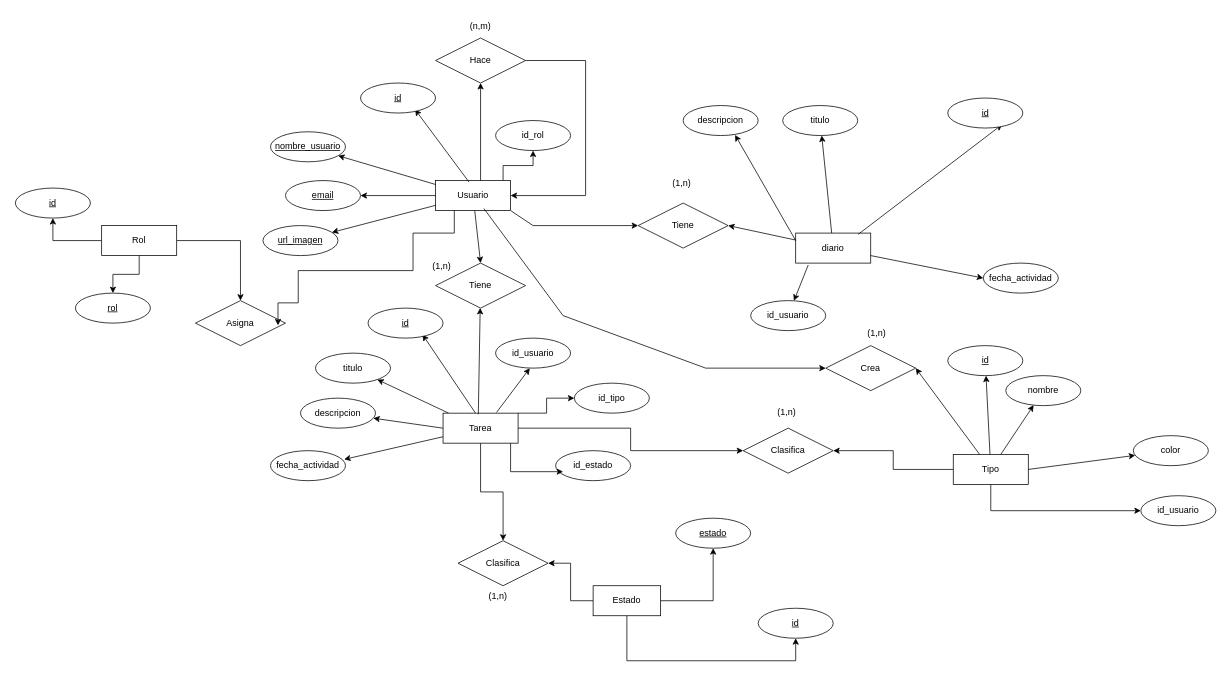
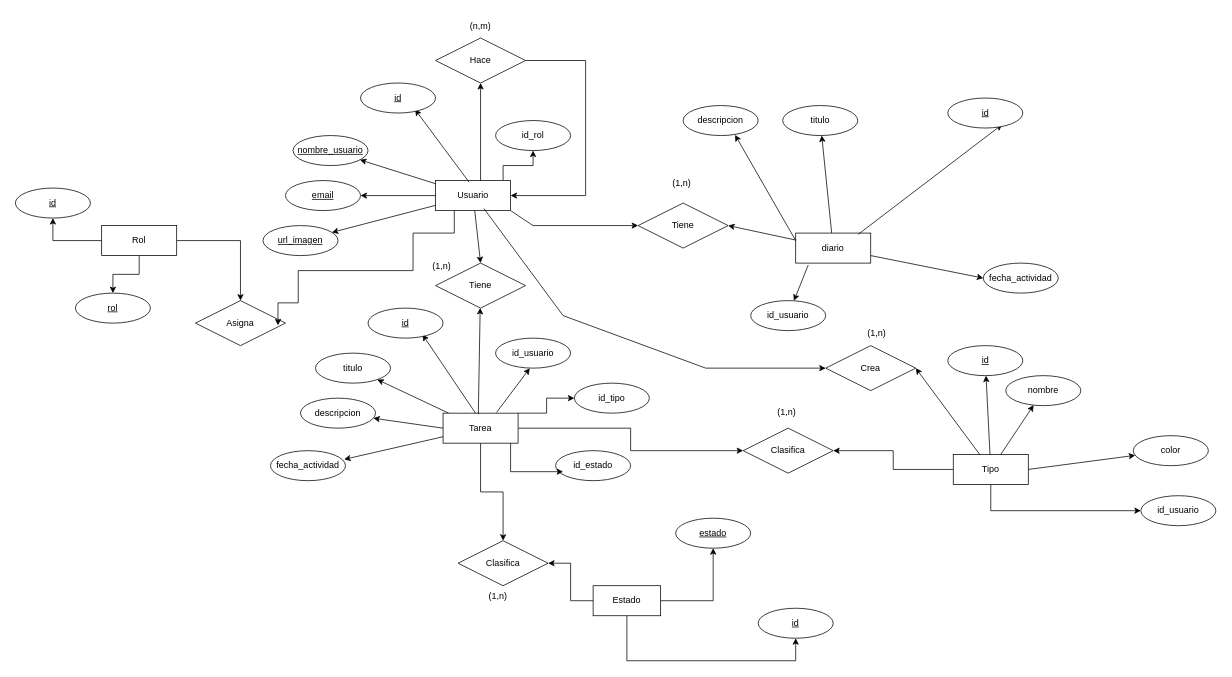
  <mxCell id="0" />
  <mxCell id="1" parent="0" />
  <mxCell id="2" style="edgeStyle=orthogonalEdgeStyle;rounded=0;orthogonalLoop=1;jettySize=auto;html=1;" parent="1" source="3" target="81" edge="1"><mxGeometry relative="1" as="geometry"><Array as="points"><mxPoint x="670" y="220" /><mxPoint x="710" y="220" /></Array></mxGeometry></mxCell>
  <mxCell id="3" value="Usuario" style="whiteSpace=wrap;html=1;align=center;" parent="1" vertex="1"><mxGeometry x="580" y="240" width="100" height="40" as="geometry" /></mxCell>
  <mxCell id="4" value="" style="endArrow=classic;html=1;rounded=0;" parent="1" source="3" target="82" edge="1"><mxGeometry width="50" height="50" relative="1" as="geometry"><mxPoint x="630" y="390" as="sourcePoint" /><mxPoint x="494.839" y="204.346" as="targetPoint" /></mxGeometry></mxCell>
  <mxCell id="5" value="" style="endArrow=classic;html=1;rounded=0;exitX=0.446;exitY=0.05;exitDx=0;exitDy=0;entryX=0.726;entryY=0.88;entryDx=0;entryDy=0;exitPerimeter=0;entryPerimeter=0;" parent="1" source="3" target="6" edge="1"><mxGeometry width="50" height="50" relative="1" as="geometry"><mxPoint x="600" y="360" as="sourcePoint" /><mxPoint x="650" y="310" as="targetPoint" /></mxGeometry></mxCell>
  <mxCell id="6" value="id" style="ellipse;whiteSpace=wrap;html=1;align=center;fontStyle=4;" parent="1" vertex="1"><mxGeometry x="480" y="110" width="100" height="40" as="geometry" /></mxCell>
  <mxCell id="7" value="url_imagen" style="ellipse;whiteSpace=wrap;html=1;align=center;fontStyle=4;" parent="1" vertex="1"><mxGeometry x="350" y="300" width="100" height="40" as="geometry" /></mxCell>
  <mxCell id="8" value="" style="endArrow=classic;html=1;rounded=0;" parent="1" source="3" target="7" edge="1"><mxGeometry width="50" height="50" relative="1" as="geometry"><mxPoint x="640" y="290" as="sourcePoint" /><mxPoint x="590" y="420" as="targetPoint" /></mxGeometry></mxCell>
  <mxCell id="9" value="" style="endArrow=classic;html=1;rounded=0;exitX=0;exitY=0.5;exitDx=0;exitDy=0;" parent="1" source="3" target="72" edge="1"><mxGeometry width="50" height="50" relative="1" as="geometry"><mxPoint x="570" y="260" as="sourcePoint" /><mxPoint x="489.308" y="253.315" as="targetPoint" /></mxGeometry></mxCell>
  <mxCell id="10" value="Hace" style="shape=rhombus;perimeter=rhombusPerimeter;whiteSpace=wrap;html=1;align=center;" parent="1" vertex="1"><mxGeometry x="580" y="50" width="120" height="60" as="geometry" /></mxCell>
  <mxCell id="11" value="(n,m)" style="text;strokeColor=none;fillColor=none;spacingLeft=4;spacingRight=4;overflow=hidden;rotatable=0;points=[[0,0.5],[1,0.5]];portConstraint=eastwest;fontSize=12;whiteSpace=wrap;html=1;" parent="1" vertex="1"><mxGeometry x="620" y="20" width="40" height="30" as="geometry" /></mxCell>
  <mxCell id="12" value="" style="endArrow=classic;html=1;rounded=0;entryX=0.5;entryY=1;entryDx=0;entryDy=0;" parent="1" target="10" edge="1"><mxGeometry width="50" height="50" relative="1" as="geometry"><mxPoint x="640" y="240" as="sourcePoint" /><mxPoint x="690" y="190" as="targetPoint" /></mxGeometry></mxCell>
  <mxCell id="13" value="" style="endArrow=classic;html=1;rounded=0;entryX=1;entryY=0.5;entryDx=0;entryDy=0;" parent="1" source="10" target="3" edge="1"><mxGeometry width="50" height="50" relative="1" as="geometry"><mxPoint x="700" y="130" as="sourcePoint" /><mxPoint x="780" y="270" as="targetPoint" /><Array as="points"><mxPoint x="780" y="80" /><mxPoint x="780" y="260" /></Array></mxGeometry></mxCell>
  <mxCell id="14" value="titulo" style="ellipse;whiteSpace=wrap;html=1;align=center;" parent="1" vertex="1"><mxGeometry x="420" y="470" width="100" height="40" as="geometry" /></mxCell>
  <mxCell id="15" value="" style="endArrow=classic;html=1;rounded=0;" parent="1" source="24" target="14" edge="1"><mxGeometry width="50" height="50" relative="1" as="geometry"><mxPoint x="640" y="690" as="sourcePoint" /><mxPoint x="690" y="640" as="targetPoint" /></mxGeometry></mxCell>
  <mxCell id="16" value="" style="endArrow=classic;html=1;rounded=0;exitX=0.446;exitY=0.05;exitDx=0;exitDy=0;entryX=0.726;entryY=0.88;entryDx=0;entryDy=0;exitPerimeter=0;entryPerimeter=0;" parent="1" source="24" target="20" edge="1"><mxGeometry width="50" height="50" relative="1" as="geometry"><mxPoint x="610" y="660" as="sourcePoint" /><mxPoint x="660" y="610" as="targetPoint" /></mxGeometry></mxCell>
  <mxCell id="17" value="" style="endArrow=classic;html=1;rounded=0;entryX=0.982;entryY=0.29;entryDx=0;entryDy=0;entryPerimeter=0;" parent="1" source="24" target="25" edge="1"><mxGeometry width="50" height="50" relative="1" as="geometry"><mxPoint x="650" y="590" as="sourcePoint" /><mxPoint x="453.994" y="610.496" as="targetPoint" /></mxGeometry></mxCell>
  <mxCell id="18" value="descripcion" style="ellipse;whiteSpace=wrap;html=1;align=center;" parent="1" vertex="1"><mxGeometry x="400" y="530" width="100" height="40" as="geometry" /></mxCell>
  <mxCell id="19" value="" style="endArrow=classic;html=1;rounded=0;exitX=0;exitY=0.5;exitDx=0;exitDy=0;" parent="1" source="24" target="18" edge="1"><mxGeometry width="50" height="50" relative="1" as="geometry"><mxPoint x="580" y="560" as="sourcePoint" /><mxPoint x="515" y="514" as="targetPoint" /></mxGeometry></mxCell>
  <mxCell id="20" value="id" style="ellipse;whiteSpace=wrap;html=1;align=center;fontStyle=4;" parent="1" vertex="1"><mxGeometry x="490" y="410" width="100" height="40" as="geometry" /></mxCell>
  <mxCell id="21" style="edgeStyle=orthogonalEdgeStyle;rounded=0;orthogonalLoop=1;jettySize=auto;html=1;exitX=1;exitY=0.5;exitDx=0;exitDy=0;" parent="1" source="24" target="57" edge="1"><mxGeometry relative="1" as="geometry" /></mxCell>
  <mxCell id="22" style="edgeStyle=orthogonalEdgeStyle;rounded=0;orthogonalLoop=1;jettySize=auto;html=1;" parent="1" source="24" target="58" edge="1"><mxGeometry relative="1" as="geometry" /></mxCell>
  <mxCell id="23" style="edgeStyle=orthogonalEdgeStyle;rounded=0;orthogonalLoop=1;jettySize=auto;html=1;" parent="1" source="24" target="68" edge="1"><mxGeometry relative="1" as="geometry"><Array as="points"><mxPoint x="728" y="550" /><mxPoint x="728" y="530" /></Array></mxGeometry></mxCell>
  <mxCell id="24" value="Tarea" style="whiteSpace=wrap;html=1;align=center;" parent="1" vertex="1"><mxGeometry x="590" y="550" width="100" height="40" as="geometry" /></mxCell>
  <mxCell id="25" value="fecha_actividad" style="ellipse;whiteSpace=wrap;html=1;align=center;" parent="1" vertex="1"><mxGeometry x="360" y="600" width="100" height="40" as="geometry" /></mxCell>
  <mxCell id="26" value="Tiene" style="shape=rhombus;perimeter=rhombusPerimeter;whiteSpace=wrap;html=1;align=center;" parent="1" vertex="1"><mxGeometry x="580" y="350" width="120" height="60" as="geometry" /></mxCell>
  <mxCell id="27" value="" style="endArrow=classic;html=1;rounded=0;exitX=0.47;exitY=0.035;exitDx=0;exitDy=0;exitPerimeter=0;" parent="1" source="24" target="26" edge="1"><mxGeometry width="50" height="50" relative="1" as="geometry"><mxPoint x="645" y="550" as="sourcePoint" /><mxPoint x="645" y="420" as="targetPoint" /></mxGeometry></mxCell>
  <mxCell id="28" value="" style="endArrow=classic;html=1;rounded=0;entryX=0.5;entryY=0;entryDx=0;entryDy=0;" parent="1" source="3" target="26" edge="1"><mxGeometry width="50" height="50" relative="1" as="geometry"><mxPoint x="650" y="250" as="sourcePoint" /><mxPoint x="650" y="120" as="targetPoint" /></mxGeometry></mxCell>
  <mxCell id="29" value="Crea" style="shape=rhombus;perimeter=rhombusPerimeter;whiteSpace=wrap;html=1;align=center;" parent="1" vertex="1"><mxGeometry x="1100" y="460" width="120" height="60" as="geometry" /></mxCell>
  <mxCell id="30" value="(1,n)" style="text;strokeColor=none;fillColor=none;spacingLeft=4;spacingRight=4;overflow=hidden;rotatable=0;points=[[0,0.5],[1,0.5]];portConstraint=eastwest;fontSize=12;whiteSpace=wrap;html=1;" parent="1" vertex="1"><mxGeometry x="570" y="340" width="40" height="30" as="geometry" /></mxCell>
  <mxCell id="31" value="" style="endArrow=classic;html=1;rounded=0;entryX=0;entryY=0.5;entryDx=0;entryDy=0;exitX=0.644;exitY=0.931;exitDx=0;exitDy=0;exitPerimeter=0;" parent="1" source="3" target="29" edge="1"><mxGeometry width="50" height="50" relative="1" as="geometry"><mxPoint x="810" y="420" as="sourcePoint" /><mxPoint x="1154" y="200" as="targetPoint" /><Array as="points"><mxPoint x="750" y="420" /><mxPoint x="940" y="490" /></Array></mxGeometry></mxCell>
  <mxCell id="32" style="edgeStyle=orthogonalEdgeStyle;rounded=0;orthogonalLoop=1;jettySize=auto;html=1;" parent="1" source="34" target="57" edge="1"><mxGeometry relative="1" as="geometry" /></mxCell>
  <mxCell id="33" style="edgeStyle=orthogonalEdgeStyle;rounded=0;orthogonalLoop=1;jettySize=auto;html=1;entryX=0;entryY=0.5;entryDx=0;entryDy=0;" parent="1" source="34" target="73" edge="1"><mxGeometry relative="1" as="geometry"><mxPoint x="1520" y="680" as="targetPoint" /><Array as="points"><mxPoint x="1320" y="680" /></Array></mxGeometry></mxCell>
  <mxCell id="34" value="Tipo" style="whiteSpace=wrap;html=1;align=center;" parent="1" vertex="1"><mxGeometry x="1270" y="605" width="100" height="40" as="geometry" /></mxCell>
  <mxCell id="35" value="" style="endArrow=classic;html=1;rounded=0;exitX=1;exitY=0.5;exitDx=0;exitDy=0;" parent="1" source="34" target="36" edge="1"><mxGeometry width="50" height="50" relative="1" as="geometry"><mxPoint x="1105" y="620" as="sourcePoint" /><mxPoint x="1040" y="574" as="targetPoint" /></mxGeometry></mxCell>
  <mxCell id="36" value="color" style="ellipse;whiteSpace=wrap;html=1;align=center;" parent="1" vertex="1"><mxGeometry x="1510" y="580" width="100" height="40" as="geometry" /></mxCell>
  <mxCell id="37" value="nombre" style="ellipse;whiteSpace=wrap;html=1;align=center;" parent="1" vertex="1"><mxGeometry x="1340" y="500" width="100" height="40" as="geometry" /></mxCell>
  <mxCell id="38" value="" style="endArrow=classic;html=1;rounded=0;" parent="1" source="34" target="37" edge="1"><mxGeometry width="50" height="50" relative="1" as="geometry"><mxPoint x="1165" y="750" as="sourcePoint" /><mxPoint x="1215" y="700" as="targetPoint" /></mxGeometry></mxCell>
  <mxCell id="39" value="id" style="ellipse;whiteSpace=wrap;html=1;align=center;fontStyle=4;" parent="1" vertex="1"><mxGeometry x="1262.68" y="460" width="100" height="40" as="geometry" /></mxCell>
  <mxCell id="40" value="" style="endArrow=classic;html=1;rounded=0;" parent="1" source="34" target="39" edge="1"><mxGeometry width="50" height="50" relative="1" as="geometry"><mxPoint x="1133" y="620" as="sourcePoint" /><mxPoint x="1037" y="575" as="targetPoint" /></mxGeometry></mxCell>
  <mxCell id="41" value="" style="endArrow=classic;html=1;rounded=0;entryX=1;entryY=0.5;entryDx=0;entryDy=0;" parent="1" source="34" target="29" edge="1"><mxGeometry width="50" height="50" relative="1" as="geometry"><mxPoint x="1157" y="361" as="sourcePoint" /><mxPoint x="1165" y="510" as="targetPoint" /></mxGeometry></mxCell>
  <mxCell id="42" value="(1,n)" style="text;strokeColor=none;fillColor=none;spacingLeft=4;spacingRight=4;overflow=hidden;rotatable=0;points=[[0,0.5],[1,0.5]];portConstraint=eastwest;fontSize=12;whiteSpace=wrap;html=1;" parent="1" vertex="1"><mxGeometry x="1150" y="430" width="40" height="30" as="geometry" /></mxCell>
  <mxCell id="43" value="diario" style="whiteSpace=wrap;html=1;align=center;" parent="1" vertex="1"><mxGeometry x="1060" y="310" width="100" height="40" as="geometry" /></mxCell>
  <mxCell id="44" value="fecha_actividad" style="ellipse;whiteSpace=wrap;html=1;align=center;" parent="1" vertex="1"><mxGeometry x="1310" y="350" width="100" height="40" as="geometry" /></mxCell>
  <mxCell id="45" value="" style="endArrow=classic;html=1;rounded=0;entryX=0;entryY=0.5;entryDx=0;entryDy=0;" parent="1" source="43" target="44" edge="1"><mxGeometry width="50" height="50" relative="1" as="geometry"><mxPoint x="1142.68" y="310" as="sourcePoint" /><mxPoint x="946.674" y="330.496" as="targetPoint" /></mxGeometry></mxCell>
  <mxCell id="46" value="descripcion" style="ellipse;whiteSpace=wrap;html=1;align=center;" parent="1" vertex="1"><mxGeometry x="910" y="140" width="100" height="40" as="geometry" /></mxCell>
  <mxCell id="47" value="titulo" style="ellipse;whiteSpace=wrap;html=1;align=center;" parent="1" vertex="1"><mxGeometry x="1042.68" y="140" width="100" height="40" as="geometry" /></mxCell>
  <mxCell id="48" value="" style="endArrow=classic;html=1;rounded=0;" parent="1" source="43" target="47" edge="1"><mxGeometry width="50" height="50" relative="1" as="geometry"><mxPoint x="1132.68" y="410" as="sourcePoint" /><mxPoint x="1182.68" y="360" as="targetPoint" /></mxGeometry></mxCell>
  <mxCell id="49" value="" style="endArrow=classic;html=1;rounded=0;exitX=0.833;exitY=0.042;exitDx=0;exitDy=0;entryX=0.726;entryY=0.88;entryDx=0;entryDy=0;exitPerimeter=0;entryPerimeter=0;" parent="1" source="43" target="50" edge="1"><mxGeometry width="50" height="50" relative="1" as="geometry"><mxPoint x="1102.68" y="380" as="sourcePoint" /><mxPoint x="1152.68" y="330" as="targetPoint" /></mxGeometry></mxCell>
  <mxCell id="50" value="id" style="ellipse;whiteSpace=wrap;html=1;align=center;fontStyle=4;" parent="1" vertex="1"><mxGeometry x="1262.68" y="130" width="100" height="40" as="geometry" /></mxCell>
  <mxCell id="51" value="" style="endArrow=classic;html=1;rounded=0;exitX=0;exitY=0.25;exitDx=0;exitDy=0;entryX=0.692;entryY=0.979;entryDx=0;entryDy=0;entryPerimeter=0;" parent="1" source="43" target="46" edge="1"><mxGeometry width="50" height="50" relative="1" as="geometry"><mxPoint x="1100.68" y="280" as="sourcePoint" /><mxPoint x="979.999" y="168.762" as="targetPoint" /></mxGeometry></mxCell>
  <mxCell id="52" value="" style="endArrow=classic;html=1;rounded=0;entryX=0.456;entryY=1.003;entryDx=0;entryDy=0;exitX=0.713;exitY=-0.025;exitDx=0;exitDy=0;entryPerimeter=0;exitPerimeter=0;" parent="1" source="24" target="65" edge="1"><mxGeometry width="50" height="50" relative="1" as="geometry"><mxPoint x="645" y="562" as="sourcePoint" /><mxPoint x="704.854" y="494.226" as="targetPoint" /></mxGeometry></mxCell>
  <mxCell id="53" value="" style="endArrow=classic;html=1;rounded=0;exitX=0.167;exitY=1.063;exitDx=0;exitDy=0;exitPerimeter=0;" parent="1" source="43" target="69" edge="1"><mxGeometry width="50" height="50" relative="1" as="geometry"><mxPoint x="1092.68" y="311" as="sourcePoint" /><mxPoint x="1054.38" y="397.52" as="targetPoint" /></mxGeometry></mxCell>
  <mxCell id="54" value="Tiene" style="shape=rhombus;perimeter=rhombusPerimeter;whiteSpace=wrap;html=1;align=center;" parent="1" vertex="1"><mxGeometry x="850" y="270" width="120" height="60" as="geometry" /></mxCell>
  <mxCell id="55" value="" style="endArrow=classic;html=1;rounded=0;exitX=1;exitY=1;exitDx=0;exitDy=0;" parent="1" source="3" target="54" edge="1"><mxGeometry width="50" height="50" relative="1" as="geometry"><mxPoint x="642" y="290" as="sourcePoint" /><mxPoint x="830" y="330" as="targetPoint" /><Array as="points"><mxPoint x="710" y="300" /></Array></mxGeometry></mxCell>
  <mxCell id="56" value="" style="endArrow=classic;html=1;rounded=0;entryX=1;entryY=0.5;entryDx=0;entryDy=0;" parent="1" source="43" target="54" edge="1"><mxGeometry width="50" height="50" relative="1" as="geometry"><mxPoint x="642" y="290" as="sourcePoint" /><mxPoint x="650" y="360" as="targetPoint" /></mxGeometry></mxCell>
  <mxCell id="57" value="Clasifica" style="shape=rhombus;perimeter=rhombusPerimeter;whiteSpace=wrap;html=1;align=center;" parent="1" vertex="1"><mxGeometry x="990" y="570" width="120" height="60" as="geometry" /></mxCell>
  <mxCell id="58" value="Clasifica" style="shape=rhombus;perimeter=rhombusPerimeter;whiteSpace=wrap;html=1;align=center;" parent="1" vertex="1"><mxGeometry x="610" y="720" width="120" height="60" as="geometry" /></mxCell>
  <mxCell id="59" style="edgeStyle=orthogonalEdgeStyle;rounded=0;orthogonalLoop=1;jettySize=auto;html=1;" parent="1" source="62" target="58" edge="1"><mxGeometry relative="1" as="geometry" /></mxCell>
  <mxCell id="60" style="edgeStyle=orthogonalEdgeStyle;rounded=0;orthogonalLoop=1;jettySize=auto;html=1;entryX=0.5;entryY=1;entryDx=0;entryDy=0;" parent="1" source="62" target="84" edge="1"><mxGeometry relative="1" as="geometry"><mxPoint x="940" y="740" as="targetPoint" /></mxGeometry></mxCell>
  <mxCell id="61" style="edgeStyle=orthogonalEdgeStyle;rounded=0;orthogonalLoop=1;jettySize=auto;html=1;entryX=0.5;entryY=1;entryDx=0;entryDy=0;" parent="1" source="62" target="63" edge="1"><mxGeometry relative="1" as="geometry"><mxPoint x="860" y="880" as="targetPoint" /><Array as="points"><mxPoint x="835" y="880" /><mxPoint x="1060" y="880" /></Array></mxGeometry></mxCell>
  <mxCell id="62" value="Estado" style="whiteSpace=wrap;html=1;align=center;" parent="1" vertex="1"><mxGeometry x="790" y="780" width="90" height="40" as="geometry" /></mxCell>
  <mxCell id="63" value="id" style="ellipse;whiteSpace=wrap;html=1;align=center;fontStyle=4;" parent="1" vertex="1"><mxGeometry x="1010" y="810" width="100" height="40" as="geometry" /></mxCell>
  <mxCell id="64" value="(1,n)" style="text;strokeColor=none;fillColor=none;spacingLeft=4;spacingRight=4;overflow=hidden;rotatable=0;points=[[0,0.5],[1,0.5]];portConstraint=eastwest;fontSize=12;whiteSpace=wrap;html=1;" parent="1" vertex="1"><mxGeometry x="645" y="780" width="40" height="30" as="geometry" /></mxCell>
  <mxCell id="65" value="id_usuario" style="ellipse;whiteSpace=wrap;html=1;align=center;" parent="1" vertex="1"><mxGeometry x="660" y="450" width="100" height="40" as="geometry" /></mxCell>
  <mxCell id="66" value="id_estado" style="ellipse;whiteSpace=wrap;html=1;align=center;" parent="1" vertex="1"><mxGeometry x="740" y="600" width="100" height="40" as="geometry" /></mxCell>
  <mxCell id="67" style="edgeStyle=orthogonalEdgeStyle;rounded=0;orthogonalLoop=1;jettySize=auto;html=1;entryX=0.1;entryY=0.7;entryDx=0;entryDy=0;entryPerimeter=0;" parent="1" source="24" target="66" edge="1"><mxGeometry relative="1" as="geometry"><Array as="points"><mxPoint x="680" y="628" /></Array></mxGeometry></mxCell>
  <mxCell id="68" value="id_tipo" style="ellipse;whiteSpace=wrap;html=1;align=center;" parent="1" vertex="1"><mxGeometry x="765" y="510" width="100" height="40" as="geometry" /></mxCell>
  <mxCell id="69" value="id_usuario" style="ellipse;whiteSpace=wrap;html=1;align=center;" parent="1" vertex="1"><mxGeometry x="1000" y="400" width="100" height="40" as="geometry" /></mxCell>
  <mxCell id="70" value="(1,n)" style="text;strokeColor=none;fillColor=none;spacingLeft=4;spacingRight=4;overflow=hidden;rotatable=0;points=[[0,0.5],[1,0.5]];portConstraint=eastwest;fontSize=12;whiteSpace=wrap;html=1;" parent="1" vertex="1"><mxGeometry x="890" y="230" width="40" height="30" as="geometry" /></mxCell>
  <mxCell id="71" value="(1,n)" style="text;strokeColor=none;fillColor=none;spacingLeft=4;spacingRight=4;overflow=hidden;rotatable=0;points=[[0,0.5],[1,0.5]];portConstraint=eastwest;fontSize=12;whiteSpace=wrap;html=1;" parent="1" vertex="1"><mxGeometry x="1030" y="535" width="40" height="30" as="geometry" /></mxCell>
  <mxCell id="72" value="email" style="ellipse;whiteSpace=wrap;html=1;align=center;fontStyle=4;" parent="1" vertex="1"><mxGeometry x="380" y="240" width="100" height="40" as="geometry" /></mxCell>
  <mxCell id="73" value="id_usuario" style="ellipse;whiteSpace=wrap;html=1;align=center;" parent="1" vertex="1"><mxGeometry x="1520" y="660" width="100" height="40" as="geometry" /></mxCell>
  <mxCell id="74" value="Asigna" style="shape=rhombus;perimeter=rhombusPerimeter;whiteSpace=wrap;html=1;align=center;" parent="1" vertex="1"><mxGeometry x="260" y="400" width="120" height="60" as="geometry" /></mxCell>
  <mxCell id="75" style="edgeStyle=orthogonalEdgeStyle;rounded=0;orthogonalLoop=1;jettySize=auto;html=1;" parent="1" source="77" target="74" edge="1"><mxGeometry relative="1" as="geometry" /></mxCell>
  <mxCell id="76" style="edgeStyle=orthogonalEdgeStyle;rounded=0;orthogonalLoop=1;jettySize=auto;html=1;" parent="1" source="77" target="78" edge="1"><mxGeometry relative="1" as="geometry" /></mxCell>
  <mxCell id="77" value="Rol" style="whiteSpace=wrap;html=1;align=center;" parent="1" vertex="1"><mxGeometry x="135" y="300" width="100" height="40" as="geometry" /></mxCell>
  <mxCell id="78" value="id" style="ellipse;whiteSpace=wrap;html=1;align=center;fontStyle=4;" parent="1" vertex="1"><mxGeometry x="20" y="250" width="100" height="40" as="geometry" /></mxCell>
  <mxCell id="79" style="edgeStyle=orthogonalEdgeStyle;rounded=0;orthogonalLoop=1;jettySize=auto;html=1;entryX=0.917;entryY=0.55;entryDx=0;entryDy=0;entryPerimeter=0;exitX=0.25;exitY=1;exitDx=0;exitDy=0;" parent="1" source="3" target="74" edge="1"><mxGeometry relative="1" as="geometry"><Array as="points"><mxPoint x="605" y="310" /><mxPoint x="550" y="310" /><mxPoint x="550" y="360" /><mxPoint x="397" y="360" /><mxPoint x="397" y="403" /></Array></mxGeometry></mxCell>
  <mxCell id="80" style="edgeStyle=orthogonalEdgeStyle;rounded=0;orthogonalLoop=1;jettySize=auto;html=1;entryX=0.5;entryY=0;entryDx=0;entryDy=0;" parent="1" source="77" target="83" edge="1"><mxGeometry relative="1" as="geometry"><mxPoint x="159" y="382" as="targetPoint" /></mxGeometry></mxCell>
  <mxCell id="81" value="id_rol" style="ellipse;whiteSpace=wrap;html=1;align=center;" parent="1" vertex="1"><mxGeometry x="660" y="160" width="100" height="40" as="geometry" /></mxCell>
- <mxCell id="82" value="nombre_usuario" style="ellipse;whiteSpace=wrap;html=1;align=center;fontStyle=4;" vertex="1" parent="1"><mxGeometry x="360" y="175" width="100" height="40" as="geometry" /></mxCell>
+ <mxCell id="82" value="nombre_usuario" style="ellipse;whiteSpace=wrap;html=1;align=center;fontStyle=4;" vertex="1" parent="1"><mxGeometry x="390" y="180" width="100" height="40" as="geometry" /></mxCell>
  <mxCell id="83" value="rol" style="ellipse;whiteSpace=wrap;html=1;align=center;fontStyle=4;" vertex="1" parent="1"><mxGeometry x="100" y="390" width="100" height="40" as="geometry" /></mxCell>
  <mxCell id="84" value="estado" style="ellipse;whiteSpace=wrap;html=1;align=center;fontStyle=4;" vertex="1" parent="1"><mxGeometry x="900" y="690" width="100" height="40" as="geometry" /></mxCell>
